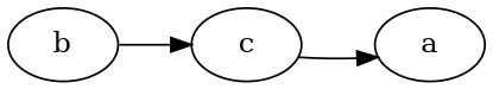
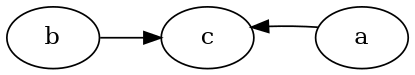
  digraph {
    rankdir=LR
    b
    c
    a
    b -> c
-   c -> a
+   a -> c
  }
